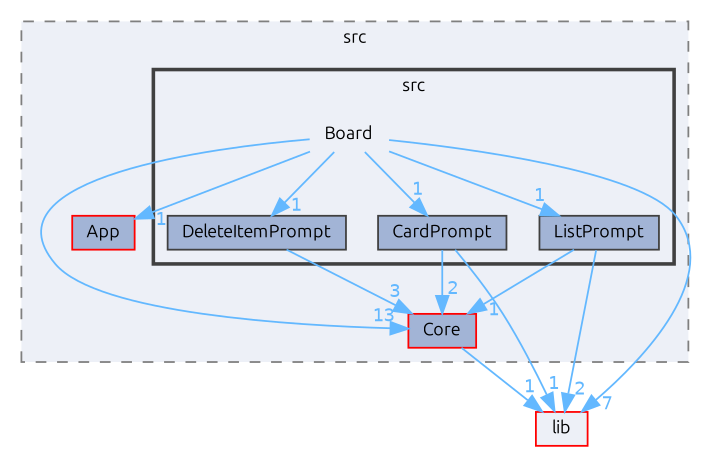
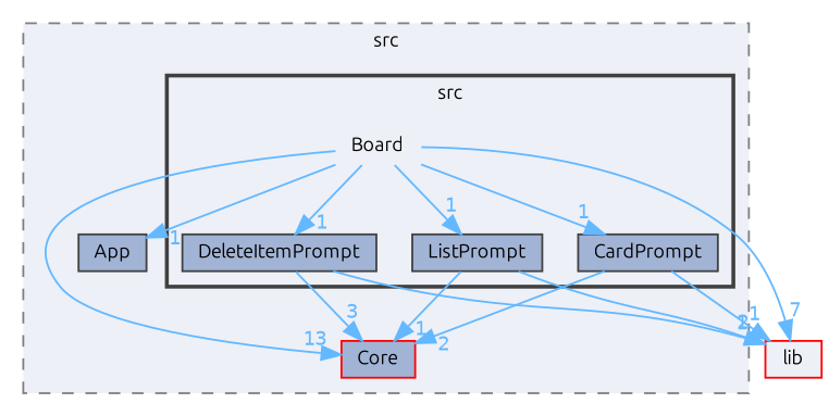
  digraph {
    compound=true
    fontname=Ubuntu
    node [fontname=Ubuntu fontsize=10 shape=box color=grey25 fillcolor="#a2b4d6" style=filled]
    edge [color=steelblue1 fontcolor=steelblue1 fontname=Ubuntu fontsize=10 headlabel=1 labeldistance=1.5 labelfontname=Helvetica labelfontsize=10]
    n1 [height=0.2 label=Board shape=plaintext width=0.4 color="" fillcolor="" style=""]
    n2 [height=0.2 label=CardPrompt width=0.4]
    n3 [height=0.2 label=DeleteItemPrompt width=0.4]
    n4 [height=0.2 label=ListPrompt width=0.4]
-   n5 [color=red height=0.2 label=App width=0.4]
+   n5 [height=0.2 label=App width=0.4]
    n6 [color=red height=0.2 label=Core width=0.4]
    n7 [color=red fillcolor="#edf0f7" height=0.2 label=lib width=0.4]
    subgraph cluster_1 {
      bgcolor="#edf0f7"
      fontsize=10
      label=src
      pencolor=grey50
      style="filled,dashed"
      n5
      n6
      subgraph cluster_2 {
        bgcolor="#edf0f7"
        fontsize=10
        pencolor=grey25
        style="filled,bold"
        n1
        n2
        n3
        n4
      }
    }
    n1 -> n2
    n1 -> n3
    n1 -> n4
    n1 -> n5
    n1 -> n6 [headlabel=13]
    n1 -> n7 [headlabel=7]
    n2 -> n6 [headlabel=2]
    n2 -> n7
    n3 -> n6 [headlabel=3]
-   n6 -> n7
+   n3 -> n7
    n4 -> n6
    n4 -> n7 [headlabel=2]
  }
